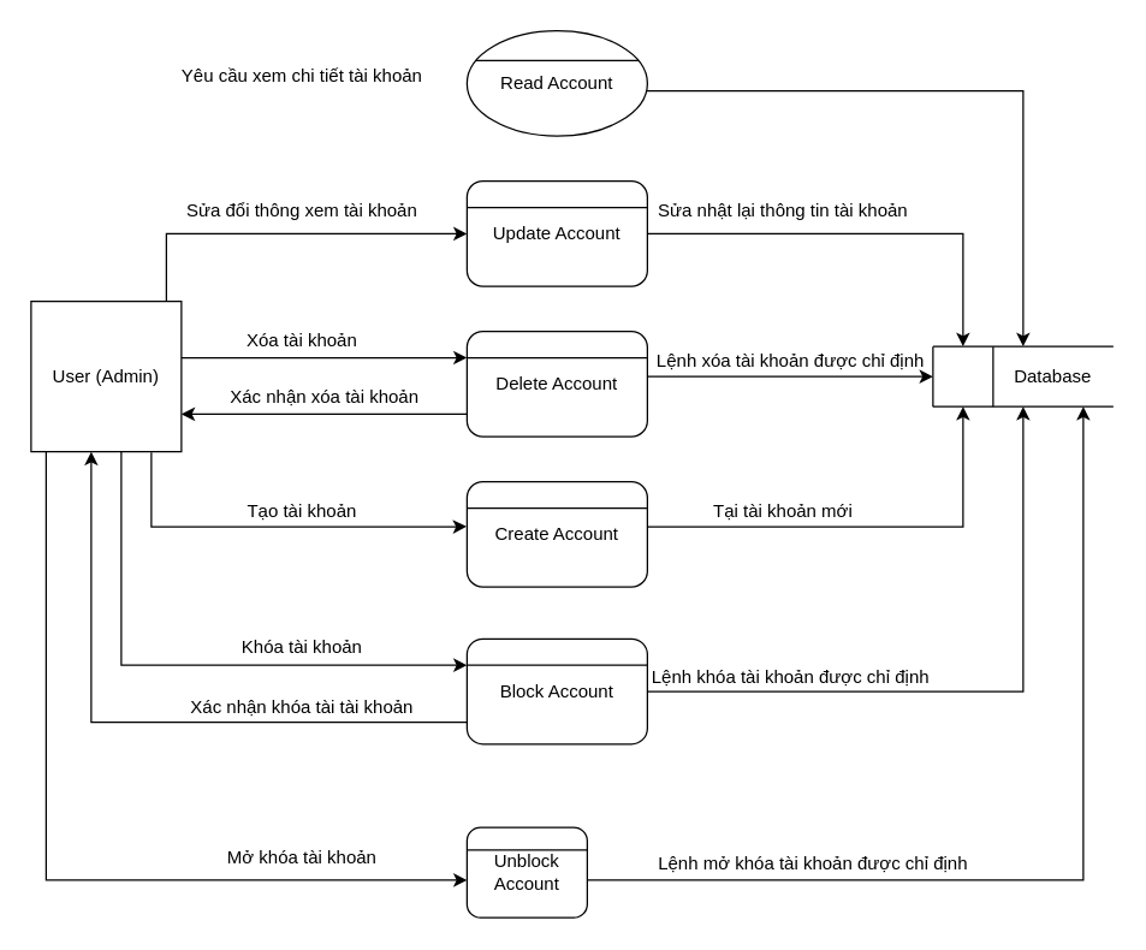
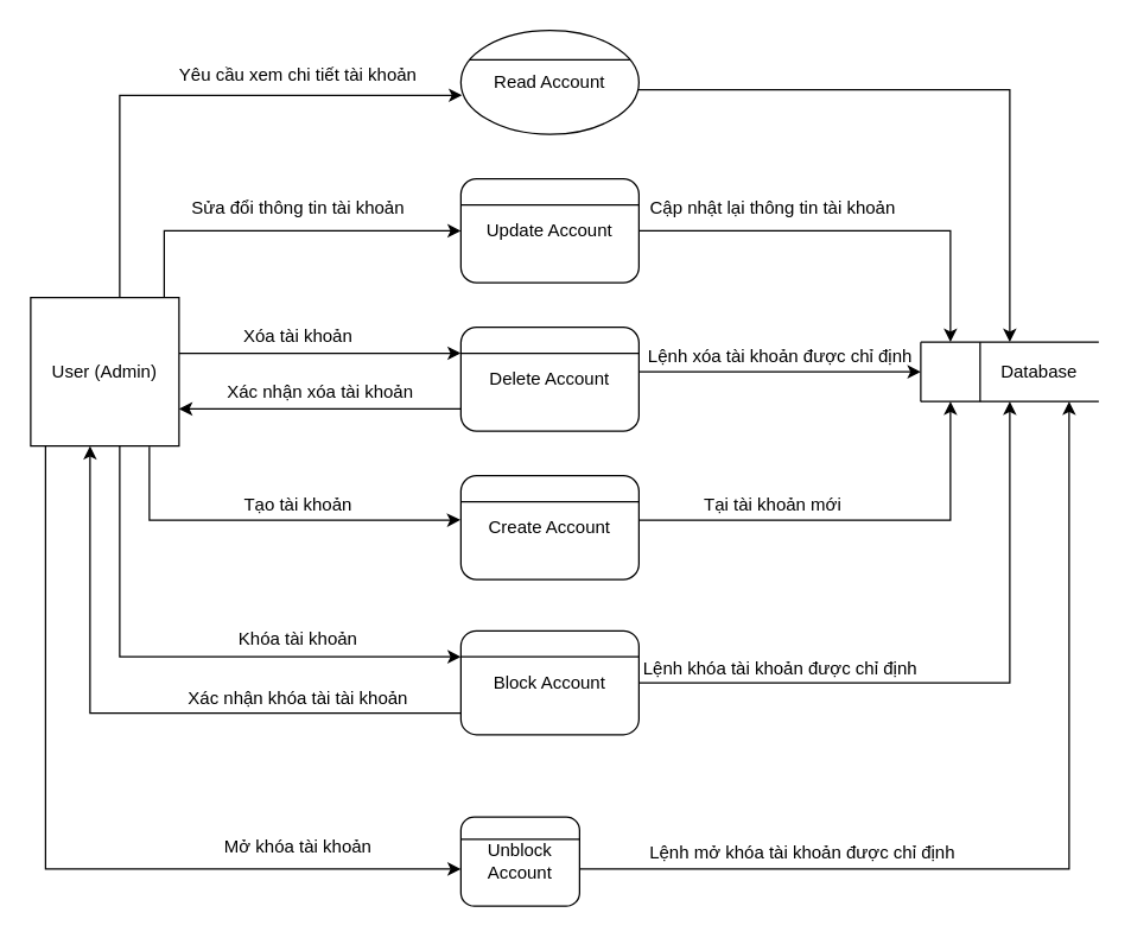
  <mxCell id="0" />
  <mxCell id="1" parent="0" />
  <mxCell id="2" value="" style="endArrow=none;html=1;" parent="1" edge="1"><mxGeometry width="50" height="50" relative="1" as="geometry"><mxPoint x="620" y="230" as="sourcePoint" /><mxPoint x="740" y="230" as="targetPoint" /></mxGeometry></mxCell>
  <mxCell id="3" value="" style="endArrow=none;html=1;" parent="1" edge="1"><mxGeometry width="50" height="50" relative="1" as="geometry"><mxPoint x="620" y="270" as="sourcePoint" /><mxPoint x="740" y="270" as="targetPoint" /></mxGeometry></mxCell>
  <mxCell id="4" value="" style="endArrow=none;html=1;" parent="1" edge="1"><mxGeometry width="50" height="50" relative="1" as="geometry"><mxPoint x="620" y="270" as="sourcePoint" /><mxPoint x="620" y="230" as="targetPoint" /></mxGeometry></mxCell>
  <mxCell id="5" value="" style="endArrow=none;html=1;" parent="1" edge="1"><mxGeometry width="50" height="50" relative="1" as="geometry"><mxPoint x="660" y="270" as="sourcePoint" /><mxPoint x="660" y="230" as="targetPoint" /></mxGeometry></mxCell>
  <mxCell id="6" value="Database" style="text;html=1;strokeColor=none;fillColor=none;align=center;verticalAlign=middle;whiteSpace=wrap;rounded=0;" parent="1" vertex="1"><mxGeometry x="670" y="240" width="60" height="20" as="geometry" /></mxCell>
  <mxCell id="7" style="edgeStyle=orthogonalEdgeStyle;rounded=0;orthogonalLoop=1;jettySize=auto;html=1;" parent="1" source="8" edge="1"><mxGeometry relative="1" as="geometry"><mxPoint x="680" y="230" as="targetPoint" /><Array as="points"><mxPoint x="680" y="60" /></Array></mxGeometry></mxCell>
  <mxCell id="8" value="Read Account" style="ellipse;whiteSpace=wrap;html=1;" parent="1" vertex="1"><mxGeometry x="310" y="20" width="120" height="70" as="geometry" /></mxCell>
  <mxCell id="9" value="" style="endArrow=none;html=1;exitX=0;exitY=0.25;exitDx=0;exitDy=0;entryX=1;entryY=0.25;entryDx=0;entryDy=0;" parent="1" source="8" target="8" edge="1"><mxGeometry width="50" height="50" relative="1" as="geometry"><mxPoint x="400" y="60" as="sourcePoint" /><mxPoint x="450" y="10" as="targetPoint" /></mxGeometry></mxCell>
  <mxCell id="10" style="edgeStyle=orthogonalEdgeStyle;rounded=0;orthogonalLoop=1;jettySize=auto;html=1;" parent="1" source="11" edge="1"><mxGeometry relative="1" as="geometry"><mxPoint x="640" y="230" as="targetPoint" /><Array as="points"><mxPoint x="640" y="155" /><mxPoint x="640" y="230" /></Array></mxGeometry></mxCell>
  <mxCell id="11" value="Update Account" style="rounded=1;whiteSpace=wrap;html=1;" parent="1" vertex="1"><mxGeometry x="310" y="120" width="120" height="70" as="geometry" /></mxCell>
  <mxCell id="12" value="" style="endArrow=none;html=1;exitX=0;exitY=0.25;exitDx=0;exitDy=0;entryX=1;entryY=0.25;entryDx=0;entryDy=0;" parent="1" source="11" target="11" edge="1"><mxGeometry width="50" height="50" relative="1" as="geometry"><mxPoint x="400" y="200" as="sourcePoint" /><mxPoint x="450" y="150" as="targetPoint" /></mxGeometry></mxCell>
  <mxCell id="13" style="edgeStyle=orthogonalEdgeStyle;rounded=0;orthogonalLoop=1;jettySize=auto;html=1;exitX=1;exitY=0.75;exitDx=0;exitDy=0;" parent="1" source="15" edge="1"><mxGeometry relative="1" as="geometry"><mxPoint x="620" y="250" as="targetPoint" /><Array as="points"><mxPoint x="430" y="250" /><mxPoint x="590" y="250" /></Array></mxGeometry></mxCell>
  <mxCell id="14" style="edgeStyle=orthogonalEdgeStyle;rounded=0;orthogonalLoop=1;jettySize=auto;html=1;entryX=1;entryY=0.75;entryDx=0;entryDy=0;" edge="1" parent="1" source="15" target="33"><mxGeometry relative="1" as="geometry"><Array as="points"><mxPoint x="280" y="275" /><mxPoint x="280" y="275" /></Array></mxGeometry></mxCell>
  <mxCell id="15" value="Delete Account" style="rounded=1;whiteSpace=wrap;html=1;" parent="1" vertex="1"><mxGeometry x="310" y="220" width="120" height="70" as="geometry" /></mxCell>
  <mxCell id="16" value="" style="endArrow=none;html=1;exitX=0;exitY=0.25;exitDx=0;exitDy=0;entryX=1;entryY=0.25;entryDx=0;entryDy=0;" parent="1" source="15" target="15" edge="1"><mxGeometry width="50" height="50" relative="1" as="geometry"><mxPoint x="400" y="360" as="sourcePoint" /><mxPoint x="450" y="310" as="targetPoint" /></mxGeometry></mxCell>
  <mxCell id="17" style="edgeStyle=orthogonalEdgeStyle;rounded=0;orthogonalLoop=1;jettySize=auto;html=1;" parent="1" source="18" edge="1"><mxGeometry relative="1" as="geometry"><mxPoint x="640" y="270" as="targetPoint" /><Array as="points"><mxPoint x="640" y="350" /><mxPoint x="640" y="270" /></Array></mxGeometry></mxCell>
  <mxCell id="18" value="Create Account" style="rounded=1;whiteSpace=wrap;html=1;" parent="1" vertex="1"><mxGeometry x="310" y="320" width="120" height="70" as="geometry" /></mxCell>
  <mxCell id="19" value="" style="endArrow=none;html=1;exitX=0;exitY=0.25;exitDx=0;exitDy=0;entryX=1;entryY=0.25;entryDx=0;entryDy=0;" parent="1" source="18" target="18" edge="1"><mxGeometry width="50" height="50" relative="1" as="geometry"><mxPoint x="410" y="370" as="sourcePoint" /><mxPoint x="460" y="320" as="targetPoint" /></mxGeometry></mxCell>
  <mxCell id="20" style="edgeStyle=orthogonalEdgeStyle;rounded=0;orthogonalLoop=1;jettySize=auto;html=1;" parent="1" source="22" edge="1"><mxGeometry relative="1" as="geometry"><mxPoint x="680" y="270" as="targetPoint" /><Array as="points"><mxPoint x="680" y="460" /></Array></mxGeometry></mxCell>
  <mxCell id="21" style="edgeStyle=orthogonalEdgeStyle;rounded=0;orthogonalLoop=1;jettySize=auto;html=1;entryX=0.4;entryY=1;entryDx=0;entryDy=0;entryPerimeter=0;" edge="1" parent="1" source="22" target="33"><mxGeometry relative="1" as="geometry"><Array as="points"><mxPoint x="60" y="480" /></Array></mxGeometry></mxCell>
  <mxCell id="22" value="Block Account" style="rounded=1;whiteSpace=wrap;html=1;" parent="1" vertex="1"><mxGeometry x="310" y="424.5" width="120" height="70" as="geometry" /></mxCell>
  <mxCell id="23" value="" style="endArrow=none;html=1;exitX=0;exitY=0.25;exitDx=0;exitDy=0;entryX=1;entryY=0.25;entryDx=0;entryDy=0;" parent="1" source="22" target="22" edge="1"><mxGeometry width="50" height="50" relative="1" as="geometry"><mxPoint x="410" y="490" as="sourcePoint" /><mxPoint x="460" y="440" as="targetPoint" /></mxGeometry></mxCell>
  <mxCell id="24" style="edgeStyle=orthogonalEdgeStyle;rounded=0;orthogonalLoop=1;jettySize=auto;html=1;" edge="1" parent="1" source="25"><mxGeometry relative="1" as="geometry"><mxPoint x="720" y="270" as="targetPoint" /><Array as="points"><mxPoint x="720" y="585" /><mxPoint x="720" y="270" /></Array></mxGeometry></mxCell>
  <mxCell id="25" value="Unblock Account" style="rounded=1;whiteSpace=wrap;html=1;" parent="1" vertex="1"><mxGeometry x="310" y="550" width="80" height="60" as="geometry" /></mxCell>
  <mxCell id="26" value="" style="endArrow=none;html=1;exitX=0;exitY=0.25;exitDx=0;exitDy=0;entryX=1;entryY=0.25;entryDx=0;entryDy=0;" parent="1" source="25" target="25" edge="1"><mxGeometry width="50" height="50" relative="1" as="geometry"><mxPoint x="410" y="475" as="sourcePoint" /><mxPoint x="460" y="425" as="targetPoint" /></mxGeometry></mxCell>
+ <mxCell id="27" style="edgeStyle=orthogonalEdgeStyle;rounded=0;orthogonalLoop=1;jettySize=auto;html=1;entryX=0.007;entryY=0.625;entryDx=0;entryDy=0;entryPerimeter=0;" parent="1" source="33" target="8" edge="1"><mxGeometry relative="1" as="geometry"><mxPoint x="230" y="60" as="targetPoint" /><Array as="points"><mxPoint x="80" y="64" /></Array></mxGeometry></mxCell>
  <mxCell id="28" style="edgeStyle=orthogonalEdgeStyle;rounded=0;orthogonalLoop=1;jettySize=auto;html=1;" parent="1" source="33" target="11" edge="1"><mxGeometry relative="1" as="geometry"><Array as="points"><mxPoint x="110" y="155" /></Array></mxGeometry></mxCell>
  <mxCell id="29" style="edgeStyle=orthogonalEdgeStyle;rounded=0;orthogonalLoop=1;jettySize=auto;html=1;entryX=0;entryY=0.25;entryDx=0;entryDy=0;" parent="1" source="33" target="15" edge="1"><mxGeometry relative="1" as="geometry"><mxPoint x="310" y="230" as="targetPoint" /><Array as="points"><mxPoint x="300" y="238" /></Array></mxGeometry></mxCell>
  <mxCell id="30" style="rounded=0;orthogonalLoop=1;jettySize=auto;html=1;elbow=vertical;entryX=-0.003;entryY=0.425;entryDx=0;entryDy=0;entryPerimeter=0;exitX=0.8;exitY=1.005;exitDx=0;exitDy=0;exitPerimeter=0;" parent="1" source="33" target="18" edge="1"><mxGeometry relative="1" as="geometry"><mxPoint x="110" y="390" as="targetPoint" /><Array as="points"><mxPoint x="100" y="310" /><mxPoint x="100" y="350" /><mxPoint x="300" y="350" /></Array><mxPoint x="110" y="290" as="sourcePoint" /></mxGeometry></mxCell>
  <mxCell id="31" style="edgeStyle=none;rounded=0;orthogonalLoop=1;jettySize=auto;html=1;entryX=0;entryY=0.25;entryDx=0;entryDy=0;exitX=0.6;exitY=0.999;exitDx=0;exitDy=0;exitPerimeter=0;" parent="1" source="33" target="22" edge="1"><mxGeometry relative="1" as="geometry"><mxPoint x="230" y="480" as="targetPoint" /><Array as="points"><mxPoint x="80" y="380" /><mxPoint x="80" y="442" /></Array></mxGeometry></mxCell>
  <mxCell id="32" style="edgeStyle=orthogonalEdgeStyle;rounded=0;orthogonalLoop=1;jettySize=auto;html=1;" edge="1" parent="1" source="33" target="25"><mxGeometry relative="1" as="geometry"><mxPoint x="-20" y="610" as="targetPoint" /><Array as="points"><mxPoint x="30" y="585" /></Array></mxGeometry></mxCell>
  <mxCell id="33" value="User (Admin)" style="whiteSpace=wrap;html=1;aspect=fixed;" parent="1" vertex="1"><mxGeometry x="20" y="200" width="100" height="100" as="geometry" /></mxCell>
  <mxCell id="34" value="Yêu cầu xem chi tiết tài khoản" style="text;html=1;align=center;verticalAlign=middle;resizable=0;points=[];autosize=1;" parent="1" vertex="1"><mxGeometry x="110" y="40" width="180" height="20" as="geometry" /></mxCell>
- <mxCell id="35" value="Sửa đổi thông xem tài khoản" style="text;html=1;align=center;verticalAlign=middle;resizable=0;points=[];autosize=1;" parent="1" vertex="1"><mxGeometry x="120" y="130" width="160" height="20" as="geometry" /></mxCell>
+ <mxCell id="35" value="Sửa đổi thông tin tài khoản" style="text;html=1;align=center;verticalAlign=middle;resizable=0;points=[];autosize=1;" parent="1" vertex="1"><mxGeometry x="120" y="130" width="160" height="20" as="geometry" /></mxCell>
  <mxCell id="36" value="Xóa tài khoản" style="text;html=1;align=center;verticalAlign=middle;resizable=0;points=[];autosize=1;" parent="1" vertex="1"><mxGeometry x="155" y="216" width="90" height="20" as="geometry" /></mxCell>
  <mxCell id="37" value="Tạo tài khoản" style="text;html=1;align=center;verticalAlign=middle;resizable=0;points=[];autosize=1;" parent="1" vertex="1"><mxGeometry x="155" y="330" width="90" height="20" as="geometry" /></mxCell>
  <mxCell id="38" value="&lt;font style=&quot;vertical-align: inherit&quot;&gt;&lt;font style=&quot;vertical-align: inherit&quot;&gt;Khóa tài khoản&lt;/font&gt;&lt;/font&gt;" style="text;html=1;align=center;verticalAlign=middle;resizable=0;points=[];autosize=1;" vertex="1" parent="1"><mxGeometry x="150" y="419.5" width="100" height="20" as="geometry" /></mxCell>
  <mxCell id="39" value="&lt;font style=&quot;vertical-align: inherit&quot;&gt;&lt;font style=&quot;vertical-align: inherit&quot;&gt;&lt;font style=&quot;vertical-align: inherit&quot;&gt;&lt;font style=&quot;vertical-align: inherit&quot;&gt;Mở khóa tài khoản&lt;/font&gt;&lt;/font&gt;&lt;/font&gt;&lt;/font&gt;" style="text;html=1;align=center;verticalAlign=middle;resizable=0;points=[];autosize=1;" vertex="1" parent="1"><mxGeometry x="145" y="560" width="110" height="20" as="geometry" /></mxCell>
- <mxCell id="40" value="&lt;font style=&quot;vertical-align: inherit&quot;&gt;&lt;font style=&quot;vertical-align: inherit&quot;&gt;Sửa nhật lại thông tin tài khoản&lt;/font&gt;&lt;/font&gt;" style="text;html=1;align=center;verticalAlign=middle;resizable=0;points=[];autosize=1;" vertex="1" parent="1"><mxGeometry x="430" y="130" width="180" height="20" as="geometry" /></mxCell>
+ <mxCell id="40" value="&lt;font style=&quot;vertical-align: inherit&quot;&gt;&lt;font style=&quot;vertical-align: inherit&quot;&gt;Cập nhật lại thông tin tài khoản&lt;/font&gt;&lt;/font&gt;" style="text;html=1;align=center;verticalAlign=middle;resizable=0;points=[];autosize=1;" vertex="1" parent="1"><mxGeometry x="430" y="130" width="180" height="20" as="geometry" /></mxCell>
  <mxCell id="41" value="&lt;font style=&quot;vertical-align: inherit&quot;&gt;&lt;font style=&quot;vertical-align: inherit&quot;&gt;&lt;font style=&quot;vertical-align: inherit&quot;&gt;&lt;font style=&quot;vertical-align: inherit&quot;&gt;&lt;font style=&quot;vertical-align: inherit&quot;&gt;&lt;font style=&quot;vertical-align: inherit&quot;&gt;Lệnh xóa tài khoản được chỉ định&lt;/font&gt;&lt;/font&gt;&lt;/font&gt;&lt;/font&gt;&lt;/font&gt;&lt;/font&gt;" style="text;html=1;align=center;verticalAlign=middle;resizable=0;points=[];autosize=1;" vertex="1" parent="1"><mxGeometry x="430" y="230" width="190" height="20" as="geometry" /></mxCell>
  <mxCell id="42" value="&lt;font style=&quot;vertical-align: inherit&quot;&gt;&lt;font style=&quot;vertical-align: inherit&quot;&gt;Xác nhận xóa tài khoản&lt;/font&gt;&lt;/font&gt;" style="text;html=1;align=center;verticalAlign=middle;resizable=0;points=[];autosize=1;" vertex="1" parent="1"><mxGeometry x="145" y="254" width="140" height="20" as="geometry" /></mxCell>
  <mxCell id="43" value="&lt;font style=&quot;vertical-align: inherit&quot;&gt;&lt;font style=&quot;vertical-align: inherit&quot;&gt;Tại tài khoản mới&lt;/font&gt;&lt;/font&gt;" style="text;html=1;align=center;verticalAlign=middle;resizable=0;points=[];autosize=1;" vertex="1" parent="1"><mxGeometry x="465" y="330" width="110" height="20" as="geometry" /></mxCell>
  <mxCell id="44" value="&lt;font style=&quot;vertical-align: inherit&quot;&gt;&lt;font style=&quot;vertical-align: inherit&quot;&gt;Xác nhận khóa tài tài khoản&lt;/font&gt;&lt;/font&gt;" style="text;html=1;align=center;verticalAlign=middle;resizable=0;points=[];autosize=1;" vertex="1" parent="1"><mxGeometry x="120" y="460" width="160" height="20" as="geometry" /></mxCell>
  <mxCell id="45" value="&lt;font style=&quot;vertical-align: inherit&quot;&gt;&lt;font style=&quot;vertical-align: inherit&quot;&gt;Lệnh khóa tài khoản được chỉ định&lt;/font&gt;&lt;/font&gt;" style="text;html=1;align=center;verticalAlign=middle;resizable=0;points=[];autosize=1;" vertex="1" parent="1"><mxGeometry x="425" y="439.5" width="200" height="20" as="geometry" /></mxCell>
  <mxCell id="46" value="&lt;font style=&quot;vertical-align: inherit&quot;&gt;&lt;font style=&quot;vertical-align: inherit&quot;&gt;&lt;font style=&quot;vertical-align: inherit&quot;&gt;&lt;font style=&quot;vertical-align: inherit&quot;&gt;Lệnh mở khóa tài khoản được chỉ định&lt;/font&gt;&lt;/font&gt;&lt;/font&gt;&lt;/font&gt;" style="text;html=1;align=center;verticalAlign=middle;resizable=0;points=[];autosize=1;" vertex="1" parent="1"><mxGeometry x="430" y="564" width="220" height="20" as="geometry" /></mxCell>
